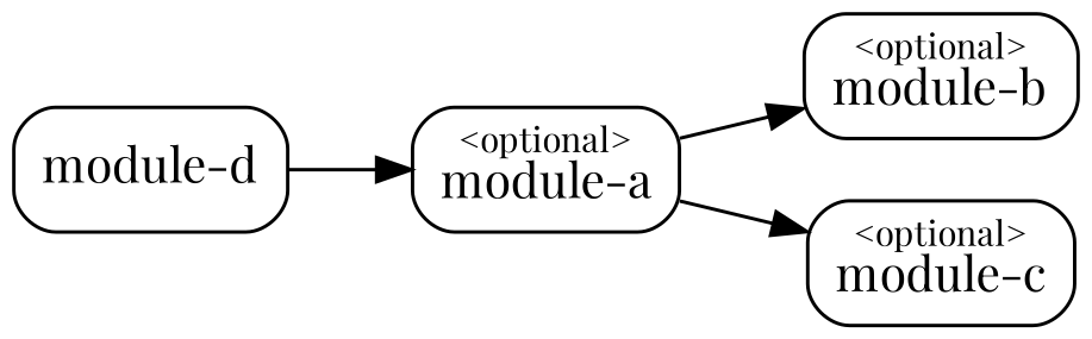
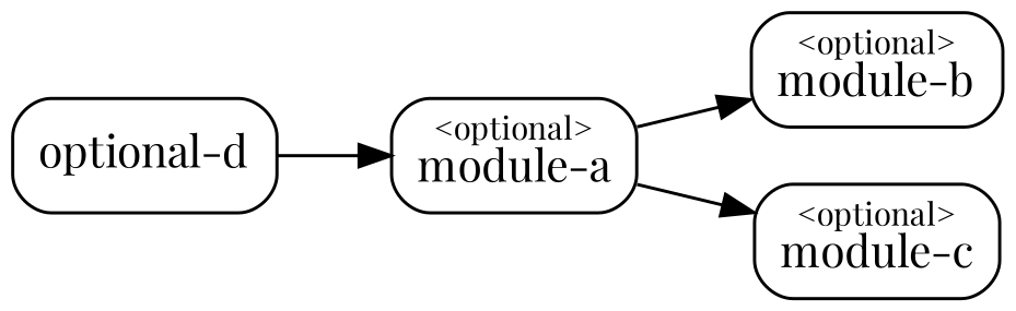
  digraph {
    rankdir=LR
    fontname="Playfair Display"
    node [fontname="Playfair Display" fontsize=14 shape=box style=rounded]
    edge [fontname="Playfair Display" fontsize=10]
    n1 [label=<<font point-size="10">&lt;optional&gt;</font><br/>module-a>]
    n2 [label=<<font point-size="10">&lt;optional&gt;</font><br/>module-b>]
    n3 [label=<<font point-size="10">&lt;optional&gt;</font><br/>module-c>]
-   n4 [label="module-d"]
+   n4 [label="optional-d"]
    n1 -> n2
    n1 -> n3
    n4 -> n1
  }
